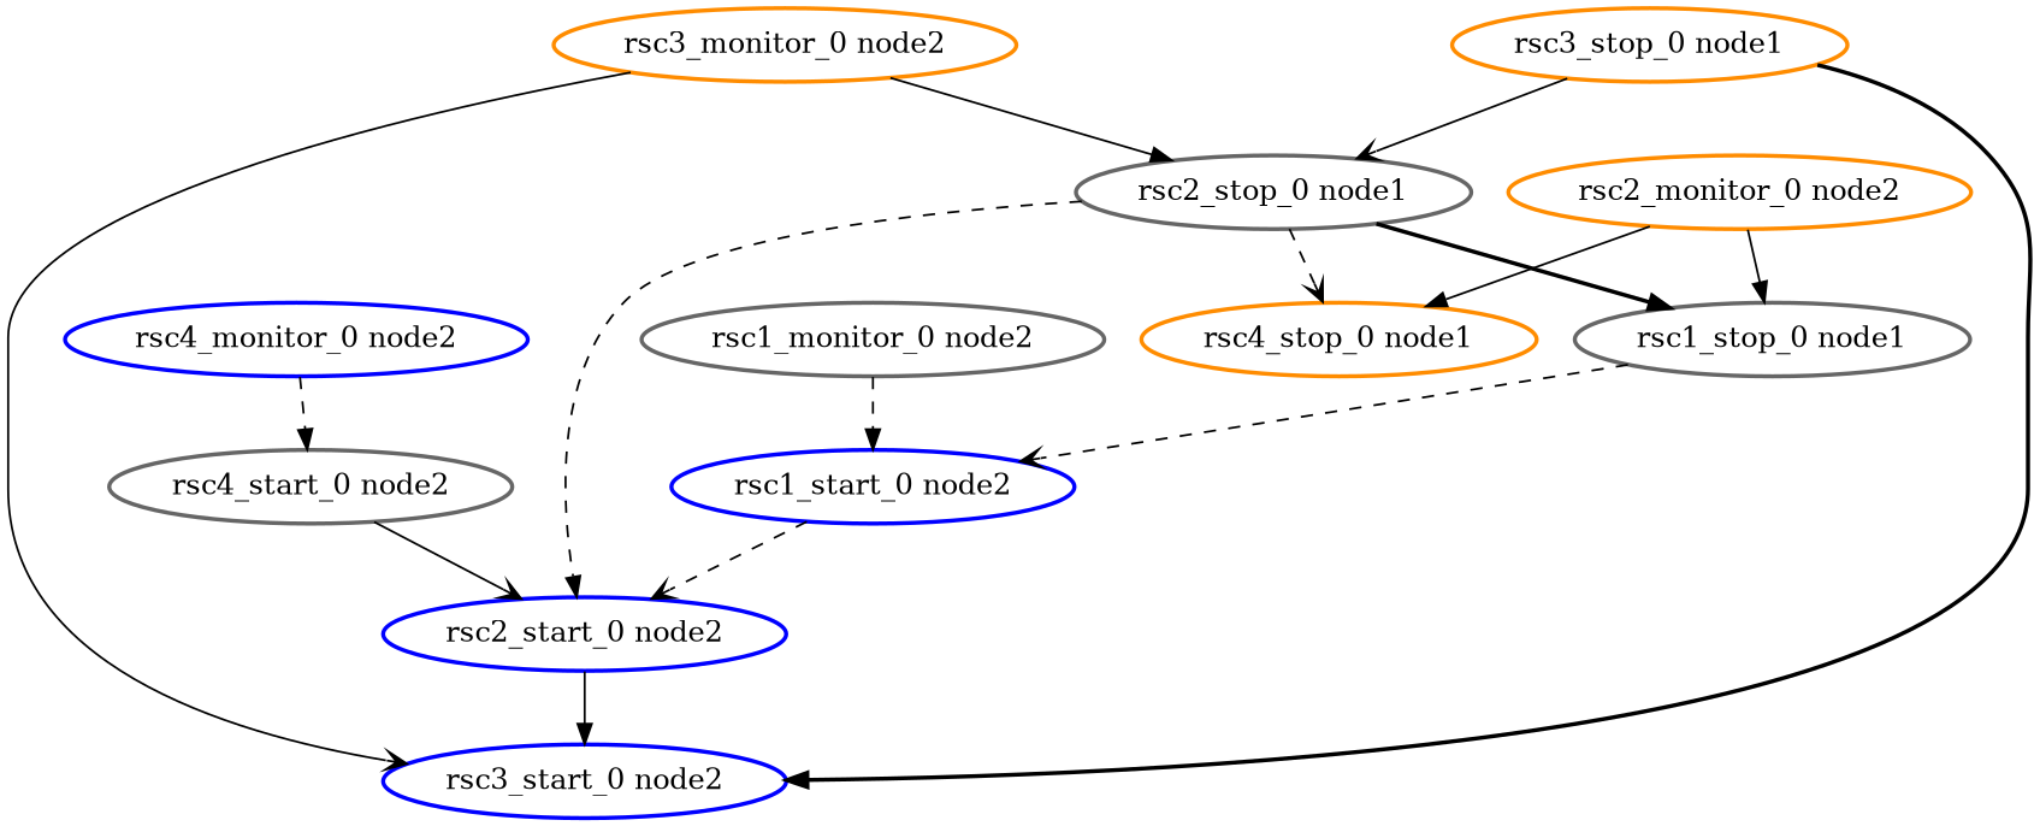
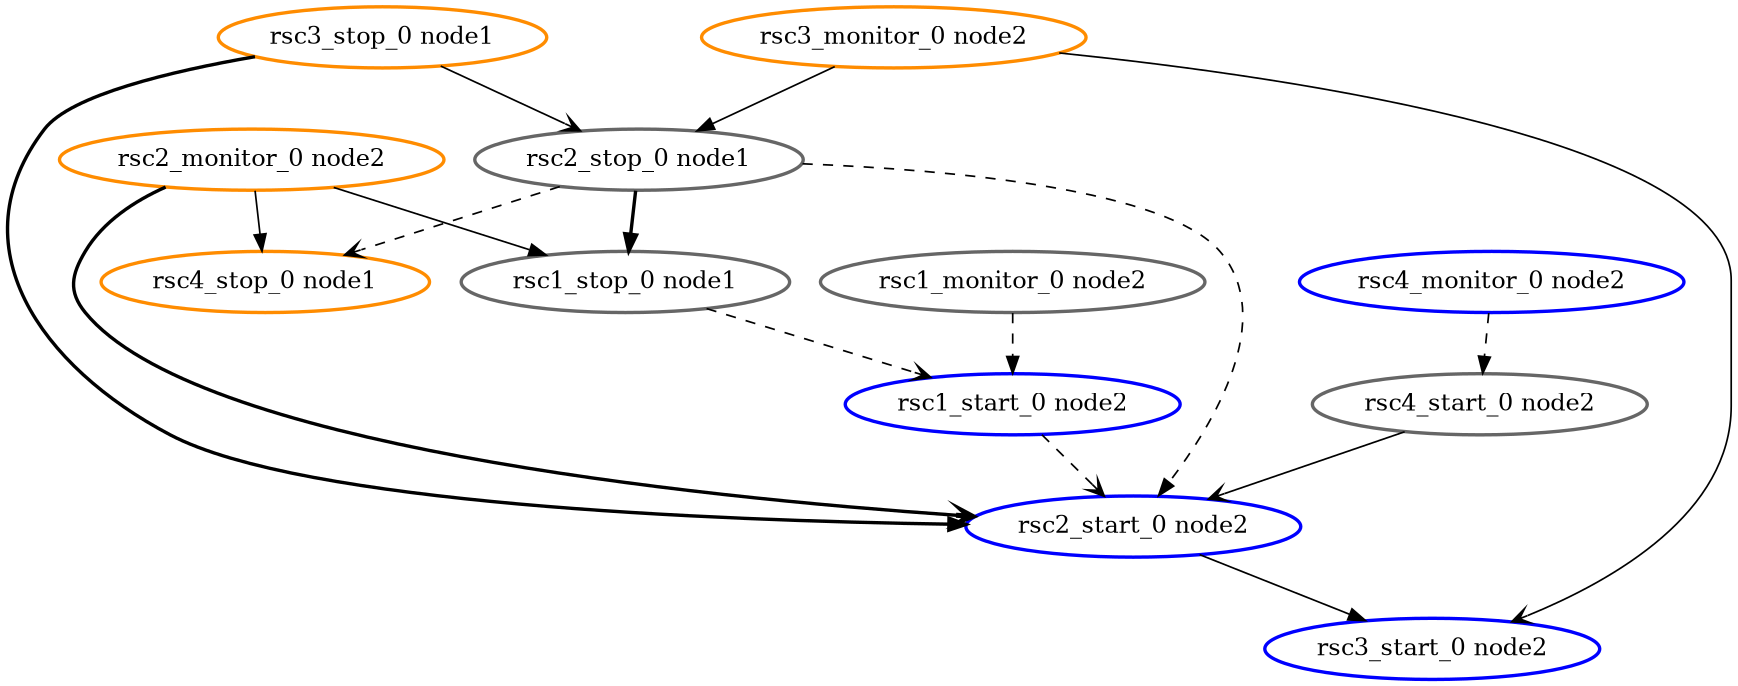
  digraph {
    node [color=blue fontcolor=black style=bold]
    edge [arrowhead=normal style=solid]
    "rsc1_start_0 node2"
    "rsc1_monitor_0 node2" [color=gray40]
    "rsc2_start_0 node2"
    "rsc3_start_0 node2"
    "rsc1_stop_0 node1" [color=gray40]
    "rsc2_monitor_0 node2" [color=darkorange]
    "rsc4_stop_0 node1" [color=darkorange]
    "rsc4_start_0 node2" [color=gray40]
    "rsc2_stop_0 node1" [color=gray40]
    "rsc3_monitor_0 node2" [color=darkorange]
    "rsc3_stop_0 node1" [color=darkorange]
    "rsc4_monitor_0 node2"
    "rsc1_start_0 node2" -> "rsc2_start_0 node2" [arrowhead=vee style=dashed]
    "rsc1_monitor_0 node2" -> "rsc1_start_0 node2" [style=dashed]
    "rsc2_start_0 node2" -> "rsc3_start_0 node2"
    "rsc1_stop_0 node1" -> "rsc1_start_0 node2" [arrowhead=vee style=dashed]
+   "rsc2_monitor_0 node2" -> "rsc2_start_0 node2" [arrowhead=vee style=bold]
    "rsc2_monitor_0 node2" -> "rsc1_stop_0 node1"
    "rsc2_monitor_0 node2" -> "rsc4_stop_0 node1"
    "rsc4_start_0 node2" -> "rsc2_start_0 node2" [arrowhead=vee]
    "rsc2_stop_0 node1" -> "rsc2_start_0 node2" [style=dashed]
    "rsc2_stop_0 node1" -> "rsc1_stop_0 node1" [style=bold]
    "rsc2_stop_0 node1" -> "rsc4_stop_0 node1" [arrowhead=vee style=dashed]
    "rsc3_monitor_0 node2" -> "rsc3_start_0 node2" [arrowhead=vee]
    "rsc3_monitor_0 node2" -> "rsc2_stop_0 node1"
-   "rsc3_stop_0 node1" -> "rsc3_start_0 node2" [style=bold]
+   "rsc3_stop_0 node1" -> "rsc2_start_0 node2" [style=bold]
    "rsc3_stop_0 node1" -> "rsc2_stop_0 node1" [arrowhead=vee]
    "rsc4_monitor_0 node2" -> "rsc4_start_0 node2" [style=dashed]
  }
